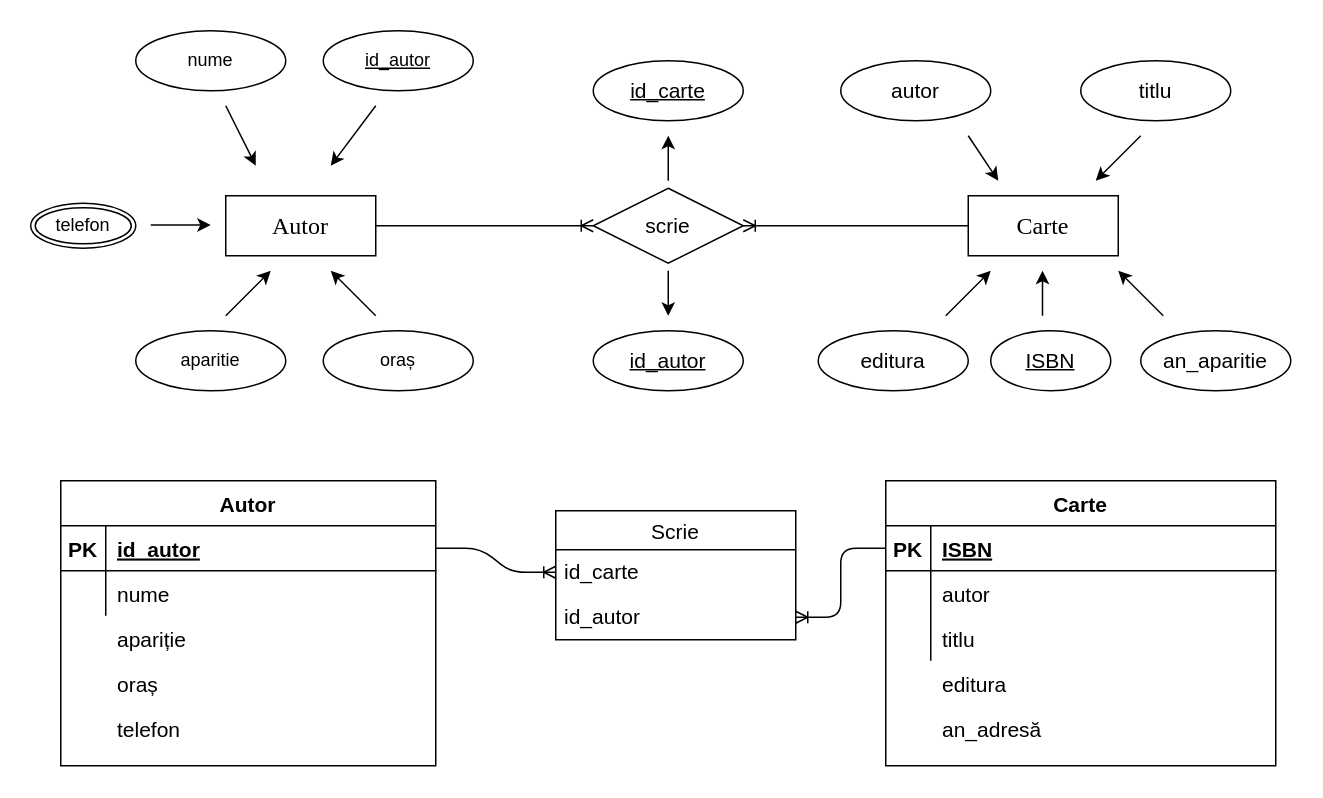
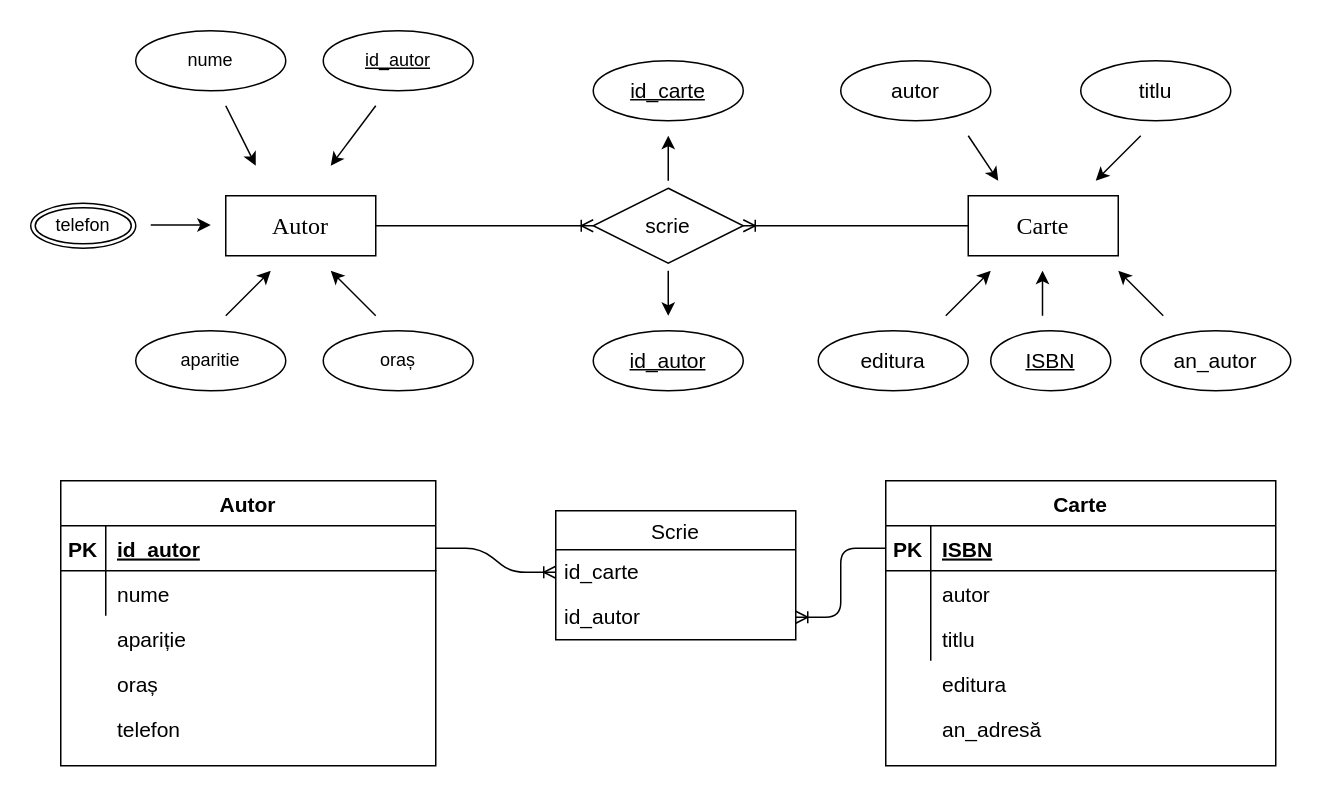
  <mxCell id="0" />
  <mxCell id="1" parent="0" />
  <mxCell id="2" value="Carte" style="shape=table;startSize=30;container=1;collapsible=1;childLayout=tableLayout;fixedRows=1;rowLines=0;fontStyle=1;align=center;resizeLast=1;fontSize=14;" parent="1" vertex="1"><mxGeometry x="590" y="320" width="260" height="190" as="geometry" /></mxCell>
  <mxCell id="3" value="" style="shape=partialRectangle;collapsible=0;dropTarget=0;pointerEvents=0;fillColor=none;points=[[0,0.5],[1,0.5]];portConstraint=eastwest;top=0;left=0;right=0;bottom=1;" parent="2" vertex="1"><mxGeometry y="30" width="260" height="30" as="geometry" /></mxCell>
  <mxCell id="4" value="PK" style="shape=partialRectangle;overflow=hidden;connectable=0;fillColor=none;top=0;left=0;bottom=0;right=0;fontStyle=1;fontSize=14;" parent="3" vertex="1"><mxGeometry width="30" height="30" as="geometry" /></mxCell>
  <mxCell id="5" value="ISBN" style="shape=partialRectangle;overflow=hidden;connectable=0;fillColor=none;top=0;left=0;bottom=0;right=0;align=left;spacingLeft=6;fontStyle=5;fontSize=14;" parent="3" vertex="1"><mxGeometry x="30" width="230" height="30" as="geometry" /></mxCell>
  <mxCell id="6" value="" style="shape=partialRectangle;collapsible=0;dropTarget=0;pointerEvents=0;fillColor=none;points=[[0,0.5],[1,0.5]];portConstraint=eastwest;top=0;left=0;right=0;bottom=0;" parent="2" vertex="1"><mxGeometry y="60" width="260" height="30" as="geometry" /></mxCell>
  <mxCell id="7" value="" style="shape=partialRectangle;overflow=hidden;connectable=0;fillColor=none;top=0;left=0;bottom=0;right=0;" parent="6" vertex="1"><mxGeometry width="30" height="30" as="geometry" /></mxCell>
  <mxCell id="8" value="autor" style="shape=partialRectangle;overflow=hidden;connectable=0;fillColor=none;top=0;left=0;bottom=0;right=0;align=left;spacingLeft=6;fontSize=14;" parent="6" vertex="1"><mxGeometry x="30" width="230" height="30" as="geometry" /></mxCell>
  <mxCell id="9" value="" style="shape=partialRectangle;collapsible=0;dropTarget=0;pointerEvents=0;fillColor=none;points=[[0,0.5],[1,0.5]];portConstraint=eastwest;top=0;left=0;right=0;bottom=0;" parent="2" vertex="1"><mxGeometry y="90" width="260" height="30" as="geometry" /></mxCell>
  <mxCell id="10" value="" style="shape=partialRectangle;overflow=hidden;connectable=0;fillColor=none;top=0;left=0;bottom=0;right=0;" parent="9" vertex="1"><mxGeometry width="30" height="30" as="geometry" /></mxCell>
  <mxCell id="11" value="" style="shape=partialRectangle;overflow=hidden;connectable=0;fillColor=none;top=0;left=0;bottom=0;right=0;align=left;spacingLeft=6;" parent="9" vertex="1"><mxGeometry x="30" width="230" height="30" as="geometry" /></mxCell>
  <mxCell id="12" value="Autor" style="shape=table;startSize=30;container=1;collapsible=1;childLayout=tableLayout;fixedRows=1;rowLines=0;fontStyle=1;align=center;resizeLast=1;fontSize=14;" parent="1" vertex="1"><mxGeometry x="40" y="320" width="250" height="190" as="geometry" /></mxCell>
  <mxCell id="13" value="" style="shape=partialRectangle;collapsible=0;dropTarget=0;pointerEvents=0;fillColor=none;points=[[0,0.5],[1,0.5]];portConstraint=eastwest;top=0;left=0;right=0;bottom=1;" parent="12" vertex="1"><mxGeometry y="30" width="250" height="30" as="geometry" /></mxCell>
  <mxCell id="14" value="PK" style="shape=partialRectangle;overflow=hidden;connectable=0;fillColor=none;top=0;left=0;bottom=0;right=0;fontStyle=1;fontSize=14;" parent="13" vertex="1"><mxGeometry width="30" height="30" as="geometry" /></mxCell>
  <mxCell id="15" value="id_autor" style="shape=partialRectangle;overflow=hidden;connectable=0;fillColor=none;top=0;left=0;bottom=0;right=0;align=left;spacingLeft=6;fontStyle=5;fontSize=14;" parent="13" vertex="1"><mxGeometry x="30" width="220" height="30" as="geometry" /></mxCell>
  <mxCell id="16" value="" style="shape=partialRectangle;collapsible=0;dropTarget=0;pointerEvents=0;fillColor=none;points=[[0,0.5],[1,0.5]];portConstraint=eastwest;top=0;left=0;right=0;bottom=0;" parent="12" vertex="1"><mxGeometry y="60" width="250" height="30" as="geometry" /></mxCell>
  <mxCell id="17" value="" style="shape=partialRectangle;overflow=hidden;connectable=0;fillColor=none;top=0;left=0;bottom=0;right=0;" parent="16" vertex="1"><mxGeometry width="30" height="30" as="geometry" /></mxCell>
  <mxCell id="18" value="nume" style="shape=partialRectangle;overflow=hidden;connectable=0;fillColor=none;top=0;left=0;bottom=0;right=0;align=left;spacingLeft=6;fontSize=14;spacing=2;" parent="16" vertex="1"><mxGeometry x="30" width="220" height="30" as="geometry" /></mxCell>
  <mxCell id="19" value="&lt;font face=&quot;Times New Roman&quot; size=&quot;1&quot;&gt;&lt;span style=&quot;line-height: 160% ; font-size: 16px&quot;&gt;Autor&lt;/span&gt;&lt;/font&gt;" style="rounded=0;whiteSpace=wrap;html=1;" parent="1" vertex="1"><mxGeometry x="150" y="130" width="100" height="40" as="geometry" /></mxCell>
  <mxCell id="20" value="" style="endArrow=classic;html=1;" parent="1" edge="1"><mxGeometry width="50" height="50" relative="1" as="geometry"><mxPoint x="150" y="210" as="sourcePoint" /><mxPoint x="180" y="180" as="targetPoint" /></mxGeometry></mxCell>
  <mxCell id="21" value="" style="endArrow=classic;html=1;" parent="1" edge="1"><mxGeometry width="50" height="50" relative="1" as="geometry"><mxPoint x="250" y="210" as="sourcePoint" /><mxPoint x="220" y="180" as="targetPoint" /></mxGeometry></mxCell>
  <mxCell id="22" value="" style="endArrow=classic;html=1;" parent="1" edge="1"><mxGeometry width="50" height="50" relative="1" as="geometry"><mxPoint x="100" y="149.5" as="sourcePoint" /><mxPoint x="140" y="149.5" as="targetPoint" /></mxGeometry></mxCell>
  <mxCell id="23" value="" style="endArrow=classic;html=1;" parent="1" edge="1"><mxGeometry width="50" height="50" relative="1" as="geometry"><mxPoint x="150" y="70" as="sourcePoint" /><mxPoint x="170" y="110" as="targetPoint" /></mxGeometry></mxCell>
  <mxCell id="24" value="" style="endArrow=classic;html=1;" parent="1" edge="1"><mxGeometry width="50" height="50" relative="1" as="geometry"><mxPoint x="250" y="70" as="sourcePoint" /><mxPoint x="220" y="110" as="targetPoint" /></mxGeometry></mxCell>
  <mxCell id="25" value="nume" style="ellipse;whiteSpace=wrap;html=1;align=center;" parent="1" vertex="1"><mxGeometry x="90" y="20" width="100" height="40" as="geometry" /></mxCell>
  <mxCell id="26" value="&lt;u&gt;id_autor&lt;/u&gt;" style="ellipse;whiteSpace=wrap;html=1;align=center;" parent="1" vertex="1"><mxGeometry x="215" y="20" width="100" height="40" as="geometry" /></mxCell>
  <mxCell id="27" value="oraș" style="ellipse;whiteSpace=wrap;html=1;align=center;" parent="1" vertex="1"><mxGeometry x="215" y="220" width="100" height="40" as="geometry" /></mxCell>
  <mxCell id="28" value="telefon" style="ellipse;shape=doubleEllipse;margin=3;whiteSpace=wrap;html=1;align=center;" parent="1" vertex="1"><mxGeometry y="135" width="70" height="30" as="geometry" x="20" /></mxCell>
  <mxCell id="29" value="aparitie" style="ellipse;whiteSpace=wrap;html=1;align=center;" parent="1" vertex="1"><mxGeometry x="90" y="220" width="100" height="40" as="geometry" /></mxCell>
  <mxCell id="30" value="scrie" style="shape=rhombus;perimeter=rhombusPerimeter;whiteSpace=wrap;html=1;align=center;fontSize=14;" parent="1" vertex="1"><mxGeometry x="395" y="125" width="100" height="50" as="geometry" /></mxCell>
  <mxCell id="31" value="apariție" style="shape=partialRectangle;overflow=hidden;connectable=0;fillColor=none;top=0;left=0;bottom=0;right=0;align=left;spacingLeft=6;fontSize=14;spacing=2;" parent="1" vertex="1"><mxGeometry x="70" y="410" width="220" height="30" as="geometry" /></mxCell>
  <mxCell id="32" value="oraș" style="shape=partialRectangle;overflow=hidden;connectable=0;fillColor=none;top=0;left=0;bottom=0;right=0;align=left;spacingLeft=6;fontSize=14;spacing=2;" parent="1" vertex="1"><mxGeometry x="70" y="440" width="220" height="30" as="geometry" /></mxCell>
  <mxCell id="33" value="telefon" style="shape=partialRectangle;overflow=hidden;connectable=0;fillColor=none;top=0;left=0;bottom=0;right=0;align=left;spacingLeft=6;fontSize=14;spacing=2;" parent="1" vertex="1"><mxGeometry x="70" y="470" width="220" height="30" as="geometry" /></mxCell>
  <mxCell id="34" value="titlu" style="shape=partialRectangle;overflow=hidden;connectable=0;fillColor=none;top=0;left=0;bottom=0;right=0;align=left;spacingLeft=6;fontSize=14;" parent="1" vertex="1"><mxGeometry x="620" y="410" width="230" height="30" as="geometry" /></mxCell>
  <mxCell id="35" value="editura" style="shape=partialRectangle;overflow=hidden;connectable=0;fillColor=none;top=0;left=0;bottom=0;right=0;align=left;spacingLeft=6;fontSize=14;" parent="1" vertex="1"><mxGeometry x="620" y="440" width="230" height="30" as="geometry" /></mxCell>
  <mxCell id="36" value="an_adresă" style="shape=partialRectangle;overflow=hidden;connectable=0;fillColor=none;top=0;left=0;bottom=0;right=0;align=left;spacingLeft=6;fontSize=14;" parent="1" vertex="1"><mxGeometry x="620" y="470" width="230" height="30" as="geometry" /></mxCell>
  <mxCell id="37" value="" style="endArrow=classic;html=1;fontSize=14;fontColor=#000000;" parent="1" edge="1"><mxGeometry width="50" height="50" relative="1" as="geometry"><mxPoint x="445" y="120" as="sourcePoint" /><mxPoint x="445" y="90" as="targetPoint" /></mxGeometry></mxCell>
  <mxCell id="38" value="" style="endArrow=classic;html=1;fontSize=14;fontColor=#000000;" parent="1" edge="1"><mxGeometry width="50" height="50" relative="1" as="geometry"><mxPoint x="445" y="180" as="sourcePoint" /><mxPoint x="445" y="210" as="targetPoint" /></mxGeometry></mxCell>
  <mxCell id="39" value="id_carte" style="ellipse;whiteSpace=wrap;html=1;align=center;fontStyle=4;fontSize=14;fontColor=#000000;" parent="1" vertex="1"><mxGeometry x="395" y="40" width="100" height="40" as="geometry" /></mxCell>
  <mxCell id="40" value="id_autor" style="ellipse;whiteSpace=wrap;html=1;align=center;fontStyle=4;fontSize=14;fontColor=#000000;" parent="1" vertex="1"><mxGeometry x="395" y="220" width="100" height="40" as="geometry" /></mxCell>
  <mxCell id="41" value="&lt;font face=&quot;Times New Roman&quot;&gt;&lt;span style=&quot;font-size: 16px&quot;&gt;Carte&lt;/span&gt;&lt;/font&gt;" style="rounded=0;whiteSpace=wrap;html=1;" parent="1" vertex="1"><mxGeometry x="645" y="130" width="100" height="40" as="geometry" /></mxCell>
  <mxCell id="42" value="" style="edgeStyle=entityRelationEdgeStyle;fontSize=12;html=1;endArrow=ERoneToMany;exitX=1;exitY=0.5;exitDx=0;exitDy=0;entryX=0;entryY=0.5;entryDx=0;entryDy=0;" parent="1" source="19" target="30" edge="1"><mxGeometry width="100" height="100" relative="1" as="geometry"><mxPoint x="300" y="180" as="sourcePoint" /><mxPoint x="350" y="210" as="targetPoint" /></mxGeometry></mxCell>
  <mxCell id="43" value="autor" style="ellipse;whiteSpace=wrap;html=1;align=center;fontSize=14;fontColor=#000000;" parent="1" vertex="1"><mxGeometry x="560" y="40" width="100" height="40" as="geometry" /></mxCell>
  <mxCell id="44" value="" style="endArrow=classic;html=1;" parent="1" edge="1"><mxGeometry width="50" height="50" relative="1" as="geometry"><mxPoint x="760" y="90" as="sourcePoint" /><mxPoint x="730" y="120" as="targetPoint" /></mxGeometry></mxCell>
  <mxCell id="45" value="titlu&lt;br&gt;" style="ellipse;whiteSpace=wrap;html=1;align=center;fontSize=14;fontColor=#000000;" parent="1" vertex="1"><mxGeometry x="720" y="40" width="100" height="40" as="geometry" /></mxCell>
  <mxCell id="46" value="" style="endArrow=classic;html=1;" parent="1" edge="1"><mxGeometry width="50" height="50" relative="1" as="geometry"><mxPoint x="630" y="210" as="sourcePoint" /><mxPoint x="660" y="180" as="targetPoint" /></mxGeometry></mxCell>
  <mxCell id="47" value="editura" style="ellipse;whiteSpace=wrap;html=1;align=center;fontSize=14;fontColor=#000000;" parent="1" vertex="1"><mxGeometry x="545" y="220" width="100" height="40" as="geometry" /></mxCell>
  <mxCell id="48" value="" style="endArrow=classic;html=1;" parent="1" edge="1"><mxGeometry width="50" height="50" relative="1" as="geometry"><mxPoint x="694.5" y="210" as="sourcePoint" /><mxPoint x="694.5" y="180" as="targetPoint" /></mxGeometry></mxCell>
  <mxCell id="49" value="&lt;u&gt;ISBN&lt;/u&gt;" style="ellipse;whiteSpace=wrap;html=1;align=center;fontSize=14;fontColor=#000000;" parent="1" vertex="1"><mxGeometry x="660" y="220" width="80" height="40" as="geometry" /></mxCell>
  <mxCell id="50" value="" style="endArrow=classic;html=1;" parent="1" edge="1"><mxGeometry width="50" height="50" relative="1" as="geometry"><mxPoint x="775" y="210" as="sourcePoint" /><mxPoint x="745" y="180" as="targetPoint" /></mxGeometry></mxCell>
- <mxCell id="51" value="an_aparitie" style="ellipse;whiteSpace=wrap;html=1;align=center;fontSize=14;fontColor=#000000;" parent="1" vertex="1"><mxGeometry x="760" y="220" width="100" height="40" as="geometry" /></mxCell>
+ <mxCell id="51" value="an_autor" style="ellipse;whiteSpace=wrap;html=1;align=center;fontSize=14;fontColor=#000000;" parent="1" vertex="1"><mxGeometry x="760" y="220" width="100" height="40" as="geometry" /></mxCell>
  <mxCell id="52" value="" style="edgeStyle=entityRelationEdgeStyle;fontSize=12;html=1;endArrow=ERoneToMany;exitX=1;exitY=0.5;exitDx=0;exitDy=0;entryX=0;entryY=0.5;entryDx=0;entryDy=0;" parent="1" source="13" target="57" edge="1"><mxGeometry width="100" height="100" relative="1" as="geometry"><mxPoint x="330" y="540" as="sourcePoint" /><mxPoint x="370" y="400" as="targetPoint" /></mxGeometry></mxCell>
  <mxCell id="53" value="" style="edgeStyle=entityRelationEdgeStyle;fontSize=12;html=1;endArrow=ERoneToMany;entryX=1;entryY=0.5;entryDx=0;entryDy=0;exitX=0;exitY=0.5;exitDx=0;exitDy=0;" parent="1" source="3" target="58" edge="1"><mxGeometry width="100" height="100" relative="1" as="geometry"><mxPoint x="400" y="590" as="sourcePoint" /><mxPoint x="490" y="400" as="targetPoint" /></mxGeometry></mxCell>
  <mxCell id="54" value="" style="endArrow=classic;html=1;" parent="1" edge="1"><mxGeometry width="50" height="50" relative="1" as="geometry"><mxPoint x="645" y="90" as="sourcePoint" /><mxPoint x="665" y="120" as="targetPoint" /></mxGeometry></mxCell>
  <mxCell id="55" value="" style="edgeStyle=entityRelationEdgeStyle;fontSize=12;html=1;endArrow=ERoneToMany;entryX=1;entryY=0.5;entryDx=0;entryDy=0;exitX=0;exitY=0.5;exitDx=0;exitDy=0;" parent="1" source="41" target="30" edge="1"><mxGeometry width="100" height="100" relative="1" as="geometry"><mxPoint x="510" y="220" as="sourcePoint" /><mxPoint x="610" y="120" as="targetPoint" /></mxGeometry></mxCell>
  <mxCell id="56" value="Scrie" style="swimlane;fontStyle=0;childLayout=stackLayout;horizontal=1;startSize=26;horizontalStack=0;resizeParent=1;resizeParentMax=0;resizeLast=0;collapsible=1;marginBottom=0;align=center;fontSize=14;" parent="1" vertex="1"><mxGeometry x="370" y="340" width="160" height="86" as="geometry" /></mxCell>
  <mxCell id="57" value="id_carte" style="text;strokeColor=none;fillColor=none;spacingLeft=4;spacingRight=4;overflow=hidden;rotatable=0;points=[[0,0.5],[1,0.5]];portConstraint=eastwest;fontSize=14;" parent="56" vertex="1"><mxGeometry y="26" width="160" height="30" as="geometry" /></mxCell>
  <mxCell id="58" value="id_autor" style="text;strokeColor=none;fillColor=none;spacingLeft=4;spacingRight=4;overflow=hidden;rotatable=0;points=[[0,0.5],[1,0.5]];portConstraint=eastwest;fontSize=14;" parent="56" vertex="1"><mxGeometry y="56" width="160" height="30" as="geometry" /></mxCell>
